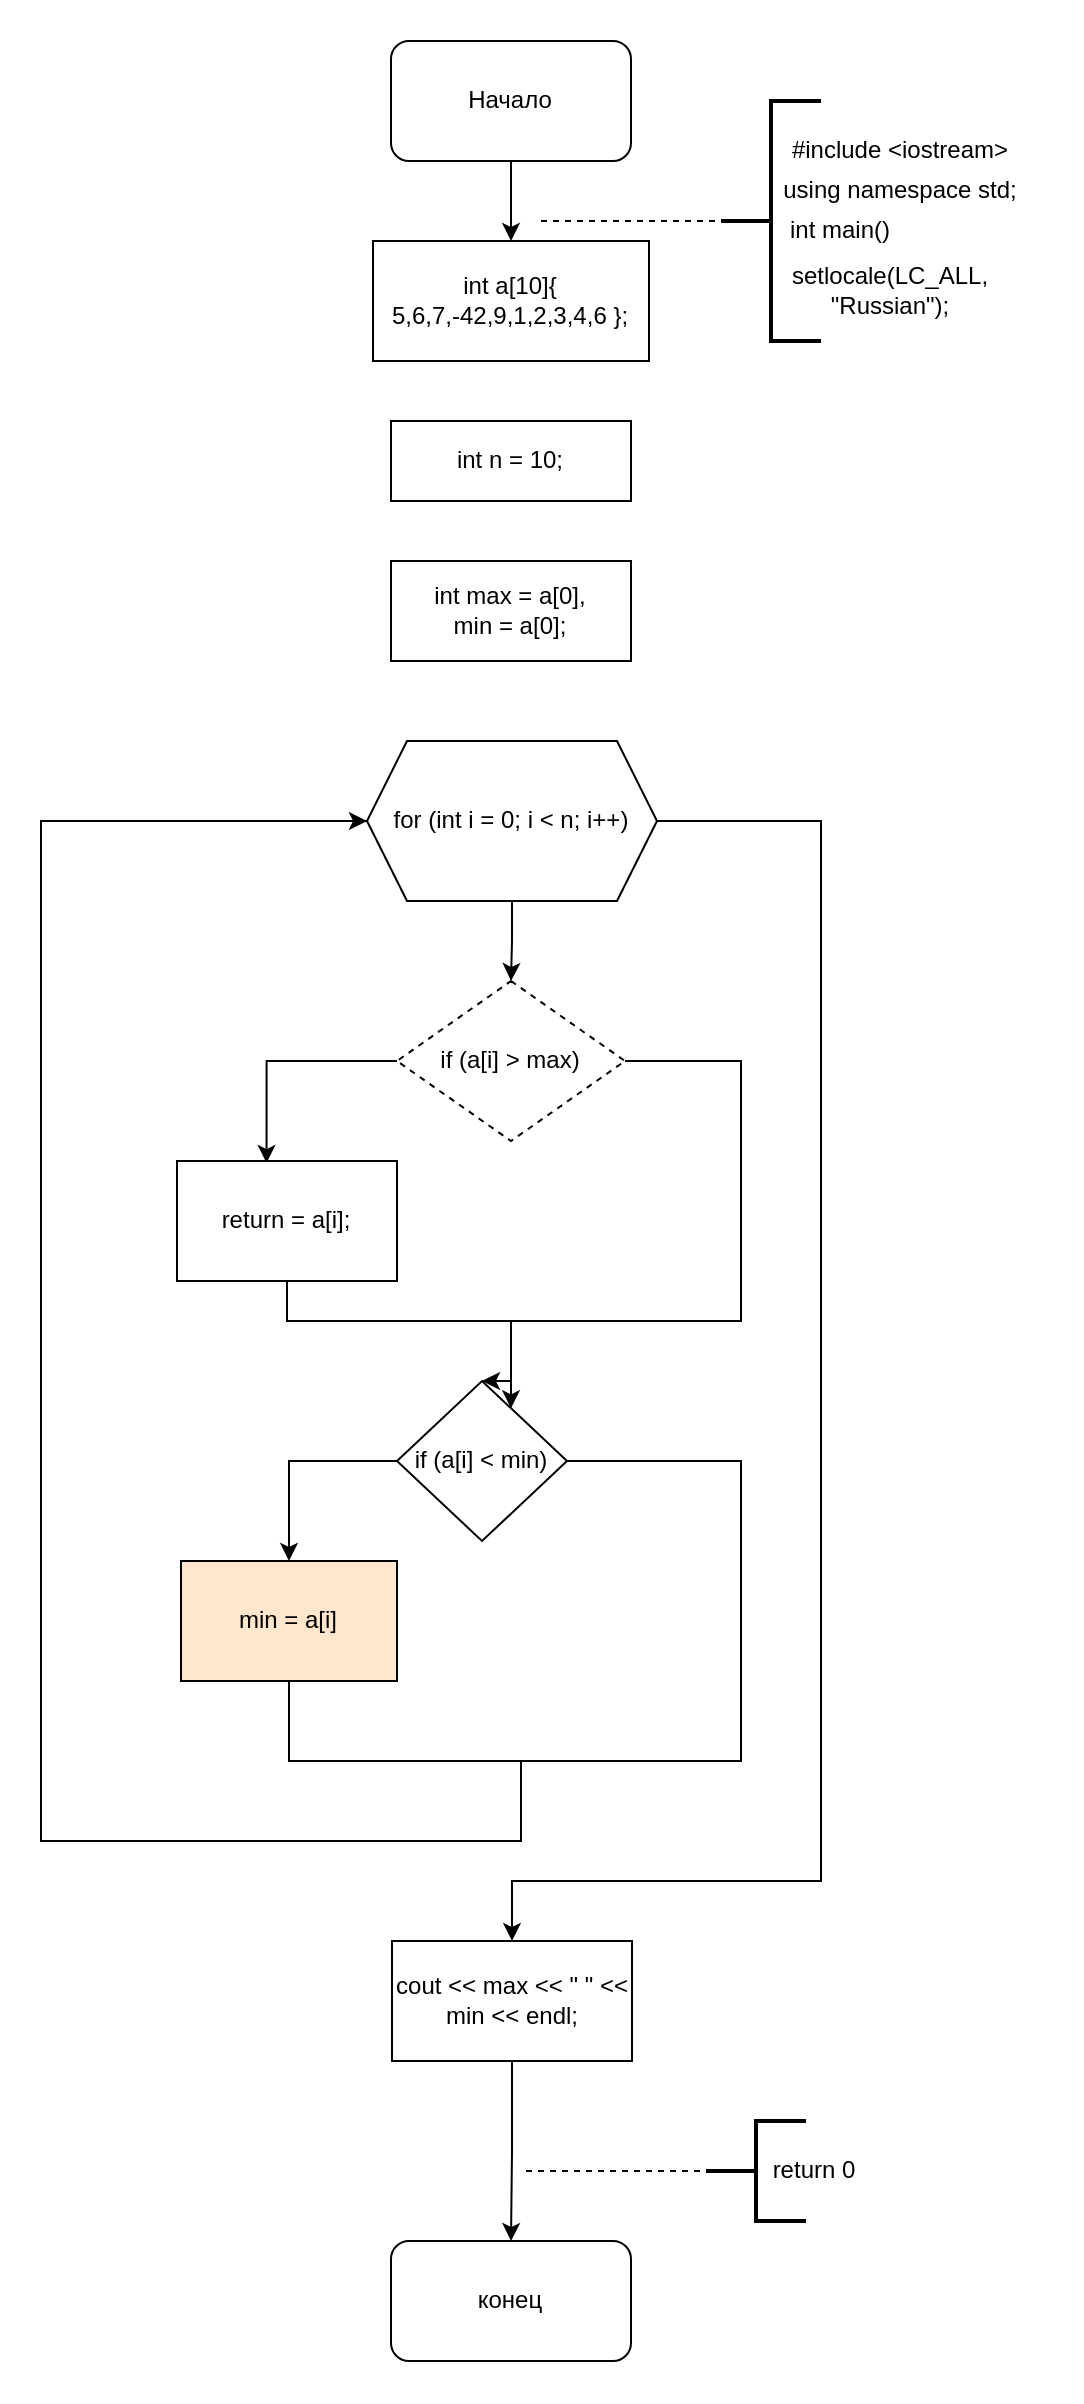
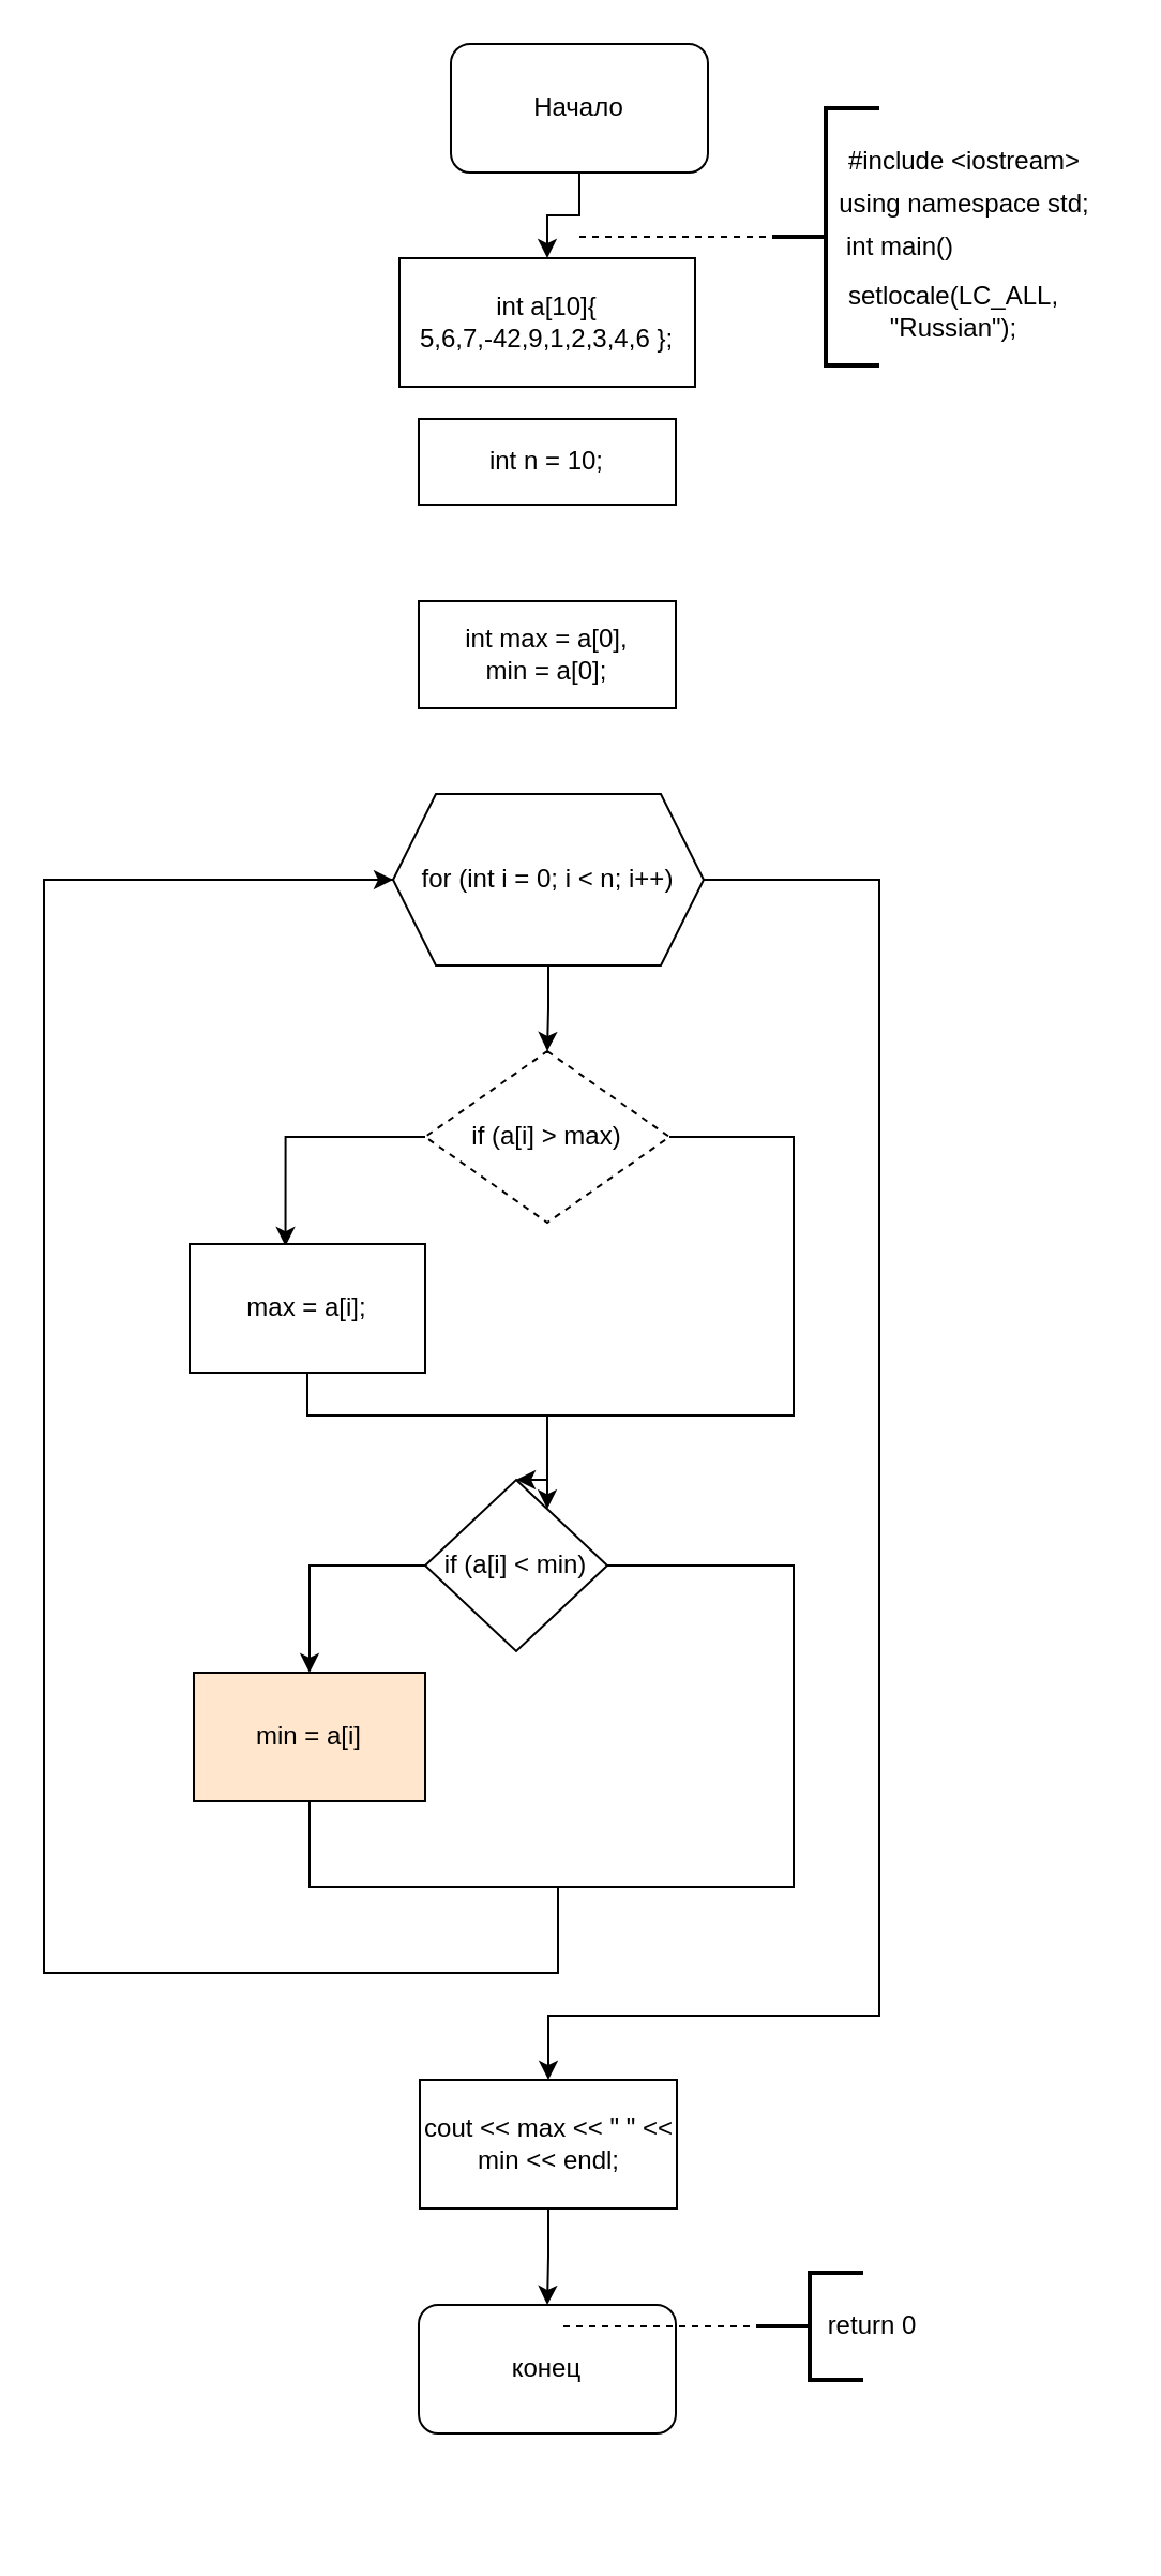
  <mxCell id="0" />
  <mxCell id="1" parent="0" />
  <mxCell id="2" style="edgeStyle=orthogonalEdgeStyle;rounded=0;orthogonalLoop=1;jettySize=auto;html=1;entryX=0.5;entryY=0;entryDx=0;entryDy=0;" edge="1" parent="1" source="3" target="4"><mxGeometry relative="1" as="geometry" /></mxCell>
- <mxCell id="3" value="Начало" style="rounded=1;whiteSpace=wrap;html=1;" vertex="1" parent="1"><mxGeometry x="195" y="20" width="120" height="60" as="geometry" /></mxCell>
+ <mxCell id="3" value="Начало" style="rounded=1;whiteSpace=wrap;html=1;" vertex="1" parent="1"><mxGeometry x="210" y="20" width="120" height="60" as="geometry" /></mxCell>
  <mxCell id="4" value="int a[10]{ 5,6,7,-42,9,1,2,3,4,6 };" style="rounded=0;whiteSpace=wrap;html=1;" vertex="1" parent="1"><mxGeometry x="186" y="120" width="138" height="60" as="geometry" /></mxCell>
  <mxCell id="5" value="" style="strokeWidth=2;html=1;shape=mxgraph.flowchart.annotation_2;align=left;labelPosition=right;pointerEvents=1;" vertex="1" parent="1"><mxGeometry x="360" y="50" width="50" height="120" as="geometry" /></mxCell>
  <mxCell id="6" value="#include &amp;lt;iostream&amp;gt; " style="text;html=1;strokeColor=none;fillColor=none;align=center;verticalAlign=middle;whiteSpace=wrap;rounded=0;" vertex="1" parent="1"><mxGeometry x="390" y="60" width="120" height="30" as="geometry" /></mxCell>
  <mxCell id="7" value="using namespace std;" style="text;html=1;strokeColor=none;fillColor=none;align=center;verticalAlign=middle;whiteSpace=wrap;rounded=0;" vertex="1" parent="1"><mxGeometry x="380" y="80" width="140" height="30" as="geometry" /></mxCell>
  <mxCell id="8" value="int main()" style="text;html=1;strokeColor=none;fillColor=none;align=center;verticalAlign=middle;whiteSpace=wrap;rounded=0;" vertex="1" parent="1"><mxGeometry x="390" y="100" width="60" height="30" as="geometry" /></mxCell>
  <mxCell id="9" value="setlocale(LC_ALL, &quot;Russian&quot;);" style="text;html=1;strokeColor=none;fillColor=none;align=center;verticalAlign=middle;whiteSpace=wrap;rounded=0;" vertex="1" parent="1"><mxGeometry x="380" y="130" width="130" height="30" as="geometry" /></mxCell>
  <mxCell id="10" value="" style="endArrow=none;dashed=1;html=1;rounded=0;entryX=0;entryY=0.5;entryDx=0;entryDy=0;entryPerimeter=0;" edge="1" parent="1" target="5"><mxGeometry width="50" height="50" relative="1" as="geometry"><mxPoint x="270" y="110" as="sourcePoint" /><mxPoint x="380" y="190" as="targetPoint" /></mxGeometry></mxCell>
- <mxCell id="11" value="int n = 10;" style="rounded=0;whiteSpace=wrap;html=1;" vertex="1" parent="1"><mxGeometry x="195" y="210" width="120" height="40" as="geometry" /></mxCell>
+ <mxCell id="11" value="int n = 10;" style="rounded=0;whiteSpace=wrap;html=1;" vertex="1" parent="1"><mxGeometry x="195" y="195" width="120" height="40" as="geometry" /></mxCell>
  <mxCell id="12" value="int max = a[0], &lt;br&gt;min = a[0];" style="rounded=0;whiteSpace=wrap;html=1;" vertex="1" parent="1"><mxGeometry x="195" y="280" width="120" height="50" as="geometry" /></mxCell>
  <mxCell id="13" style="edgeStyle=orthogonalEdgeStyle;rounded=0;orthogonalLoop=1;jettySize=auto;html=1;entryX=0.5;entryY=0;entryDx=0;entryDy=0;" edge="1" parent="1" source="15" target="18"><mxGeometry relative="1" as="geometry" /></mxCell>
  <mxCell id="14" style="edgeStyle=orthogonalEdgeStyle;rounded=0;orthogonalLoop=1;jettySize=auto;html=1;entryX=0.5;entryY=0;entryDx=0;entryDy=0;" edge="1" parent="1" source="15" target="27"><mxGeometry relative="1" as="geometry"><Array as="points"><mxPoint x="410" y="410" /><mxPoint x="410" y="940" /><mxPoint x="255" y="940" /></Array></mxGeometry></mxCell>
  <mxCell id="15" value="for (int i = 0; i &lt; n; i++)" style="shape=hexagon;perimeter=hexagonPerimeter2;whiteSpace=wrap;html=1;fixedSize=1;" vertex="1" parent="1"><mxGeometry x="183" y="370" width="145" height="80" as="geometry" /></mxCell>
  <mxCell id="16" style="edgeStyle=orthogonalEdgeStyle;rounded=0;orthogonalLoop=1;jettySize=auto;html=1;entryX=0.407;entryY=0.017;entryDx=0;entryDy=0;entryPerimeter=0;" edge="1" parent="1" source="18" target="20"><mxGeometry relative="1" as="geometry"><Array as="points"><mxPoint x="133" y="530" /></Array></mxGeometry></mxCell>
  <mxCell id="17" style="edgeStyle=orthogonalEdgeStyle;rounded=0;orthogonalLoop=1;jettySize=auto;html=1;entryX=0.5;entryY=0;entryDx=0;entryDy=0;" edge="1" parent="1" source="18" target="23"><mxGeometry relative="1" as="geometry"><Array as="points"><mxPoint x="370" y="530" /><mxPoint x="370" y="660" /><mxPoint x="255" y="660" /></Array></mxGeometry></mxCell>
  <mxCell id="18" value="if (a[i] &gt; max)" style="rhombus;whiteSpace=wrap;html=1;dashed=1;" vertex="1" parent="1"><mxGeometry x="198" y="490" width="114" height="80" as="geometry" /></mxCell>
  <mxCell id="19" style="edgeStyle=orthogonalEdgeStyle;rounded=0;orthogonalLoop=1;jettySize=auto;html=1;" edge="1" parent="1" source="20" target="23"><mxGeometry relative="1" as="geometry"><Array as="points"><mxPoint x="143" y="660" /><mxPoint x="255" y="660" /></Array></mxGeometry></mxCell>
- <mxCell id="20" value="return = a[i];" style="rounded=0;whiteSpace=wrap;html=1;" vertex="1" parent="1"><mxGeometry x="88" y="580" width="110" height="60" as="geometry" /></mxCell>
+ <mxCell id="20" value="max = a[i];" style="rounded=0;whiteSpace=wrap;html=1;" vertex="1" parent="1"><mxGeometry x="88" y="580" width="110" height="60" as="geometry" /></mxCell>
  <mxCell id="21" style="edgeStyle=orthogonalEdgeStyle;rounded=0;orthogonalLoop=1;jettySize=auto;html=1;entryX=0.5;entryY=0;entryDx=0;entryDy=0;" edge="1" parent="1" source="23" target="25"><mxGeometry relative="1" as="geometry"><Array as="points"><mxPoint x="144" y="730" /></Array></mxGeometry></mxCell>
  <mxCell id="22" style="edgeStyle=orthogonalEdgeStyle;rounded=0;orthogonalLoop=1;jettySize=auto;html=1;entryX=0;entryY=0.5;entryDx=0;entryDy=0;" edge="1" parent="1" source="23" target="15"><mxGeometry relative="1" as="geometry"><mxPoint x="20" y="408.667" as="targetPoint" /><Array as="points"><mxPoint x="370" y="730" /><mxPoint x="370" y="880" /><mxPoint x="260" y="880" /><mxPoint x="260" y="920" /><mxPoint x="20" y="920" /><mxPoint x="20" y="410" /></Array></mxGeometry></mxCell>
  <mxCell id="23" value="if (a[i] &amp;lt; min)" style="rhombus;whiteSpace=wrap;html=1;" vertex="1" parent="1"><mxGeometry x="198" y="690" width="85" height="80" as="geometry" /></mxCell>
  <mxCell id="24" style="edgeStyle=orthogonalEdgeStyle;rounded=0;orthogonalLoop=1;jettySize=auto;html=1;entryX=0;entryY=0.5;entryDx=0;entryDy=0;endArrow=none;" edge="1" parent="1" source="25" target="15"><mxGeometry relative="1" as="geometry"><mxPoint x="170" y="920" as="targetPoint" /><Array as="points"><mxPoint x="144" y="880" /><mxPoint x="260" y="880" /><mxPoint x="260" y="920" /><mxPoint x="20" y="920" /><mxPoint x="20" y="410" /></Array></mxGeometry></mxCell>
  <mxCell id="25" value="min = a[i]" style="rounded=0;whiteSpace=wrap;html=1;fillColor=#ffe6cc;" vertex="1" parent="1"><mxGeometry x="90" y="780" width="108" height="60" as="geometry" /></mxCell>
  <mxCell id="26" style="edgeStyle=orthogonalEdgeStyle;rounded=0;orthogonalLoop=1;jettySize=auto;html=1;entryX=0.5;entryY=0;entryDx=0;entryDy=0;" edge="1" parent="1" source="27" target="28"><mxGeometry relative="1" as="geometry" /></mxCell>
  <mxCell id="27" value="cout &lt;&lt; max &lt;&lt; &quot; &quot; &lt;&lt; min &lt;&lt; endl;" style="rounded=0;whiteSpace=wrap;html=1;" vertex="1" parent="1"><mxGeometry x="195.5" y="970" width="120" height="60" as="geometry" /></mxCell>
- <mxCell id="28" value="конец" style="rounded=1;whiteSpace=wrap;html=1;" vertex="1" parent="1"><mxGeometry x="195" y="1120" width="120" height="60" as="geometry" /></mxCell>
+ <mxCell id="28" value="конец" style="rounded=1;whiteSpace=wrap;html=1;" vertex="1" parent="1"><mxGeometry x="195" y="1075" width="120" height="60" as="geometry" /></mxCell>
  <mxCell id="29" value="" style="strokeWidth=2;html=1;shape=mxgraph.flowchart.annotation_2;align=left;labelPosition=right;pointerEvents=1;" vertex="1" parent="1"><mxGeometry x="352.5" y="1060" width="50" height="50" as="geometry" /></mxCell>
  <mxCell id="30" value="return 0" style="text;html=1;strokeColor=none;fillColor=none;align=center;verticalAlign=middle;whiteSpace=wrap;rounded=0;" vertex="1" parent="1"><mxGeometry x="376.5" y="1070" width="60" height="30" as="geometry" /></mxCell>
  <mxCell id="31" value="" style="endArrow=none;dashed=1;html=1;rounded=0;entryX=0;entryY=0.5;entryDx=0;entryDy=0;entryPerimeter=0;" edge="1" parent="1" target="29"><mxGeometry width="50" height="50" relative="1" as="geometry"><mxPoint x="262.5" y="1085" as="sourcePoint" /><mxPoint x="382.5" y="1010" as="targetPoint" /></mxGeometry></mxCell>
